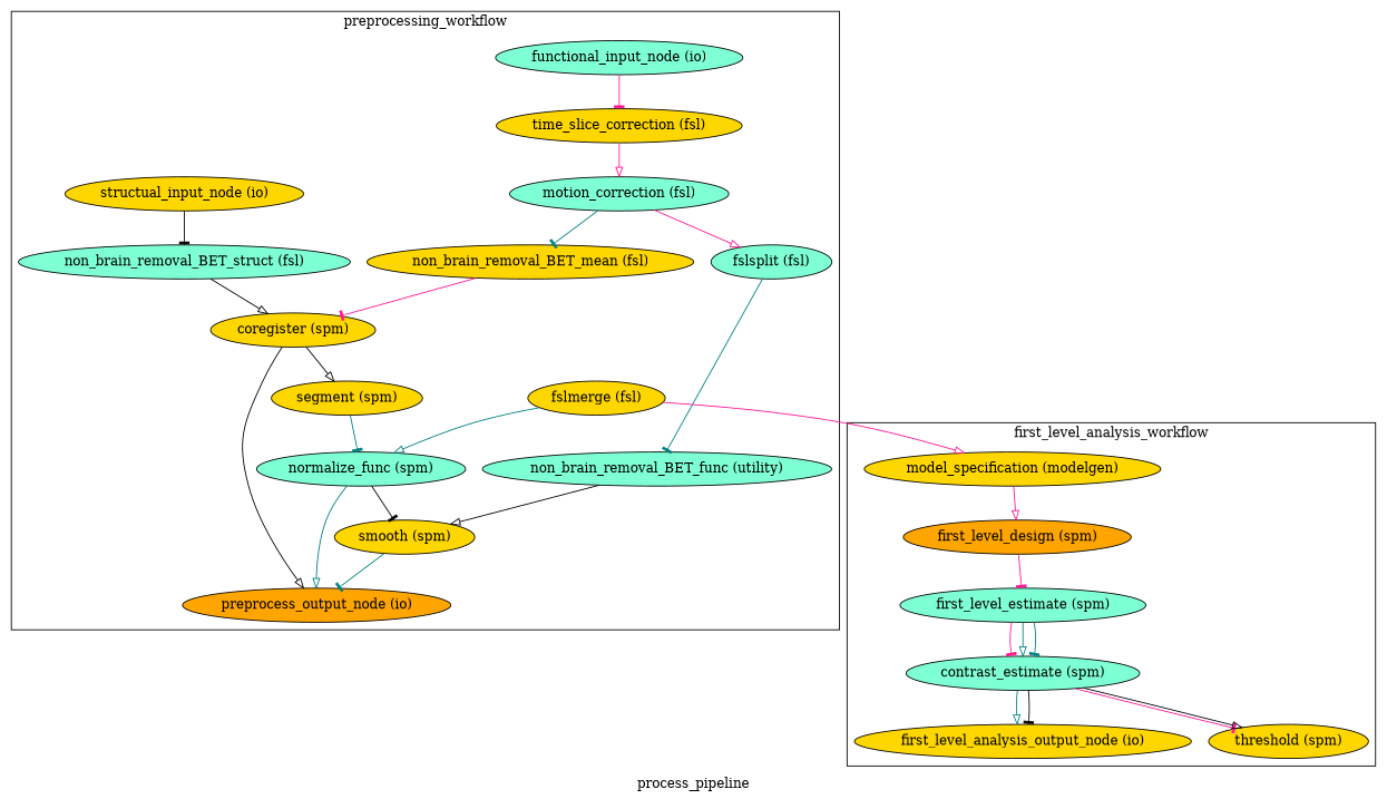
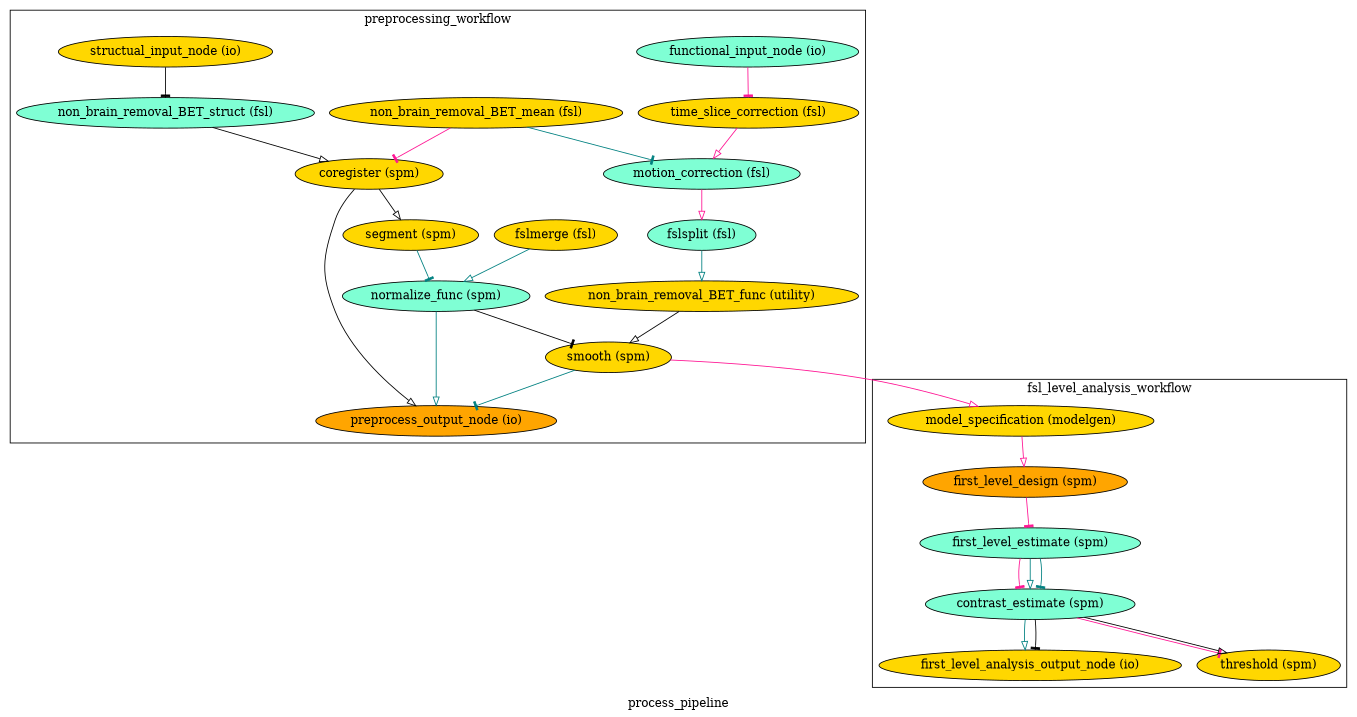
  digraph {
    label=process_pipeline
    node [fillcolor=gold style=filled]
    edge [arrowhead=tee color=deeppink]
    n1 [fillcolor=aquamarine label="functional_input_node (io)"]
    n2 [label="time_slice_correction (fsl)"]
    n3 [fillcolor=aquamarine label="motion_correction (fsl)"]
    n4 [fillcolor=aquamarine label="fslsplit (fsl)"]
    n5 [label="non_brain_removal_BET_mean (fsl)"]
-   n6 [fillcolor=aquamarine label="non_brain_removal_BET_func (utility)"]
+   n6 [label="non_brain_removal_BET_func (utility)"]
    n7 [label="fslmerge (fsl)"]
    n8 [fillcolor=aquamarine label="normalize_func (spm)"]
    n9 [label="coregister (spm)"]
    n10 [label="structual_input_node (io)"]
    n11 [fillcolor=aquamarine label="non_brain_removal_BET_struct (fsl)"]
    n12 [label="segment (spm)"]
    n13 [fillcolor=orange label="preprocess_output_node (io)"]
    n14 [label="smooth (spm)"]
    n15 [label="model_specification (modelgen)"]
    n16 [fillcolor=orange label="first_level_design (spm)"]
    n17 [fillcolor=aquamarine label="first_level_estimate (spm)"]
    n18 [fillcolor=aquamarine label="contrast_estimate (spm)"]
    n19 [label="first_level_analysis_output_node (io)"]
    n20 [label="threshold (spm)"]
    subgraph cluster_1 {
      label=preprocessing_workflow
      n1
      n2
      n3
      n4
      n5
      n6
      n7
      n8
      n9
      n10
      n11
      n12
      n13
      n14
    }
    subgraph cluster_2 {
-     label=first_level_analysis_workflow
+     label=fsl_level_analysis_workflow
      n15
      n16
      n17
      n18
      n19
      n20
    }
    n1 -> n2
    n2 -> n3 [arrowhead=onormal]
    n3 -> n4 [arrowhead=onormal]
-   n3 -> n5 [color=teal]
-   n4 -> n6 [color=teal]
+   n5 -> n3 [color=teal]
+   n4 -> n6 [arrowhead=onormal color=teal]
    n5 -> n9
    n6 -> n14 [arrowhead=onormal color=black]
    n7 -> n8 [arrowhead=onormal color=teal]
    n8 -> n13 [arrowhead=onormal color=teal]
    n8 -> n14 [color=black]
    n9 -> n12 [arrowhead=onormal color=black]
    n9 -> n13 [arrowhead=onormal color=black]
    n10 -> n11 [color=black]
    n11 -> n9 [arrowhead=onormal color=black]
    n12 -> n8 [color=teal]
    n14 -> n13 [color=teal]
-   n7 -> n15 [arrowhead=onormal]
+   n14 -> n15 [arrowhead=onormal]
    n15 -> n16 [arrowhead=onormal]
    n16 -> n17
    n17 -> n18
    n17 -> n18 [arrowhead=onormal color=teal]
    n17 -> n18 [color=teal]
    n18 -> n19 [arrowhead=onormal color=teal]
    n18 -> n19 [color=black]
    n18 -> n20
    n18 -> n20 [arrowhead=onormal color=black]
  }
